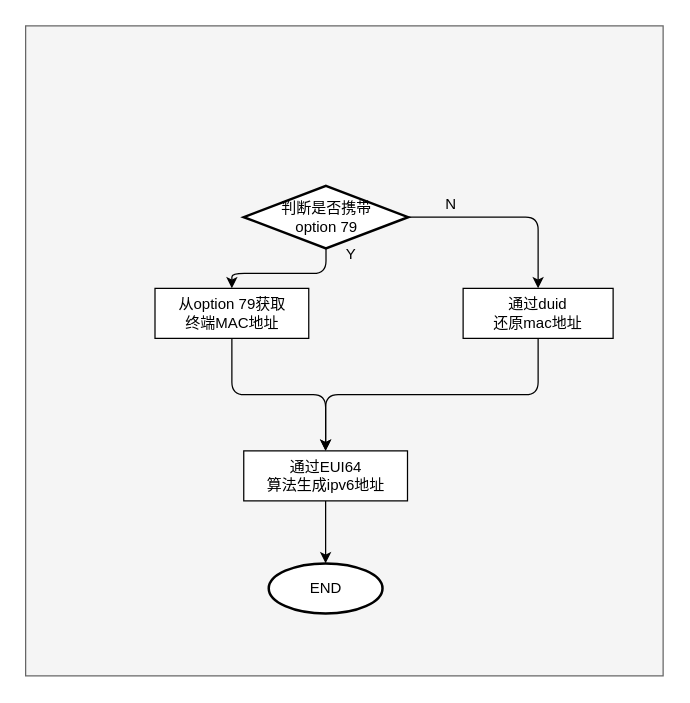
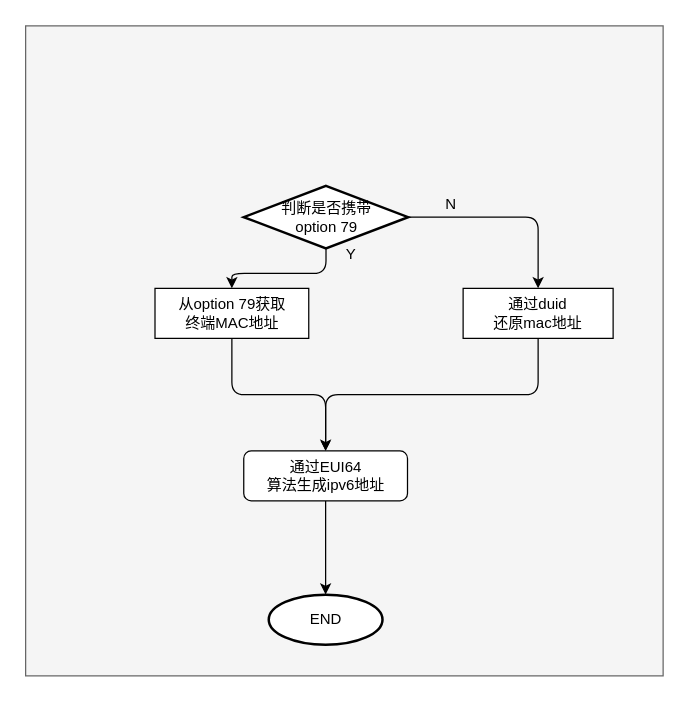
  <mxCell id="0" />
  <mxCell id="1" parent="0" />
  <mxCell id="2" value="" style="rounded=0;whiteSpace=wrap;html=1;fillColor=#f5f5f5;strokeColor=#666666;fontColor=#333333;" vertex="1" parent="1"><mxGeometry x="20" y="20" width="510" height="520" as="geometry" /></mxCell>
  <mxCell id="3" value="" style="edgeStyle=orthogonalEdgeStyle;rounded=1;orthogonalLoop=1;jettySize=auto;html=1;" edge="1" parent="1" source="5" target="7"><mxGeometry relative="1" as="geometry" /></mxCell>
  <mxCell id="4" style="edgeStyle=orthogonalEdgeStyle;rounded=1;orthogonalLoop=1;jettySize=auto;html=1;exitX=1;exitY=0.5;exitDx=0;exitDy=0;exitPerimeter=0;entryX=0.5;entryY=0;entryDx=0;entryDy=0;" edge="1" parent="1" source="5" target="13"><mxGeometry relative="1" as="geometry" /></mxCell>
  <mxCell id="5" value="判断是否携带&lt;div&gt;option 79&lt;/div&gt;" style="strokeWidth=2;html=1;shape=mxgraph.flowchart.decision;whiteSpace=wrap;rounded=1;" vertex="1" parent="1"><mxGeometry x="194.5" y="148" width="131.5" height="50" as="geometry" /></mxCell>
- <mxCell id="6" value="" style="edgeStyle=orthogonalEdgeStyle;rounded=1;orthogonalLoop=1;jettySize=auto;html=1;" edge="1" parent="1" source="7" target="10"><mxGeometry relative="1" as="geometry" /></mxCell>
+ <mxCell id="6" value="" style="edgeStyle=orthogonalEdgeStyle;rounded=1;orthogonalLoop=1;jettySize=auto;html=1;endArrow=open;" edge="1" parent="1" source="7" target="10"><mxGeometry relative="1" as="geometry" /></mxCell>
  <mxCell id="7" value="从option 79获取&lt;div&gt;终端MAC地址&lt;/div&gt;" style="rounded=0;whiteSpace=wrap;html=1;" vertex="1" parent="1"><mxGeometry x="123.5" y="230" width="123" height="40" as="geometry" /></mxCell>
  <mxCell id="8" value="Y" style="text;html=1;align=center;verticalAlign=middle;resizable=0;points=[];autosize=1;strokeColor=none;fillColor=none;" vertex="1" parent="1"><mxGeometry x="265" y="188" width="30" height="30" as="geometry" /></mxCell>
  <mxCell id="9" value="" style="edgeStyle=orthogonalEdgeStyle;rounded=1;orthogonalLoop=1;jettySize=auto;html=1;" edge="1" parent="1" source="10" target="11"><mxGeometry relative="1" as="geometry" /></mxCell>
- <mxCell id="10" value="通过EUI64&lt;div&gt;算法生成ipv6地址&lt;/div&gt;" style="rounded=0;whiteSpace=wrap;html=1;" vertex="1" parent="1"><mxGeometry x="194.5" y="360" width="131" height="40" as="geometry" /></mxCell>
- <mxCell id="11" value="END" style="strokeWidth=2;html=1;shape=mxgraph.flowchart.start_2;whiteSpace=wrap;rounded=1;" vertex="1" parent="1"><mxGeometry x="214.5" y="450" width="91" height="40" as="geometry" /></mxCell>
+ <mxCell id="10" value="通过EUI64&lt;div&gt;算法生成ipv6地址&lt;/div&gt;" style="whiteSpace=wrap;html=1;rounded=1;" vertex="1" parent="1"><mxGeometry x="194.5" y="360" width="131" height="40" as="geometry" /></mxCell>
+ <mxCell id="11" value="END" style="strokeWidth=2;html=1;shape=mxgraph.flowchart.start_2;whiteSpace=wrap;rounded=1;" vertex="1" parent="1"><mxGeometry x="214.5" y="475" width="91" height="40" as="geometry" /></mxCell>
  <mxCell id="12" style="edgeStyle=orthogonalEdgeStyle;rounded=1;orthogonalLoop=1;jettySize=auto;html=1;exitX=0.5;exitY=1;exitDx=0;exitDy=0;entryX=0.5;entryY=0;entryDx=0;entryDy=0;" edge="1" parent="1" source="13" target="10"><mxGeometry relative="1" as="geometry" /></mxCell>
  <mxCell id="13" value="通过duid&lt;div&gt;还原mac地址&lt;/div&gt;" style="rounded=0;whiteSpace=wrap;html=1;" vertex="1" parent="1"><mxGeometry x="370" y="230" width="120" height="40" as="geometry" /></mxCell>
  <mxCell id="14" value="N" style="text;html=1;align=center;verticalAlign=middle;resizable=0;points=[];autosize=1;strokeColor=none;fillColor=none;" vertex="1" parent="1"><mxGeometry x="345" y="148" width="30" height="30" as="geometry" /></mxCell>
